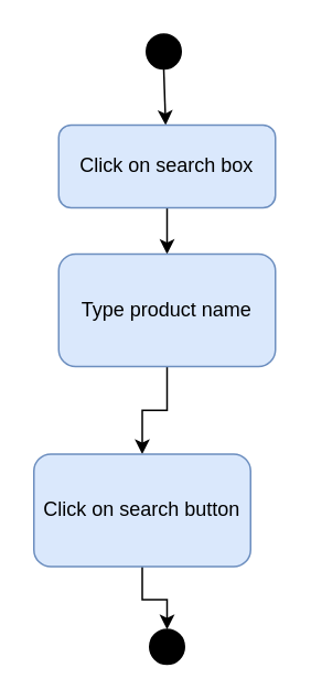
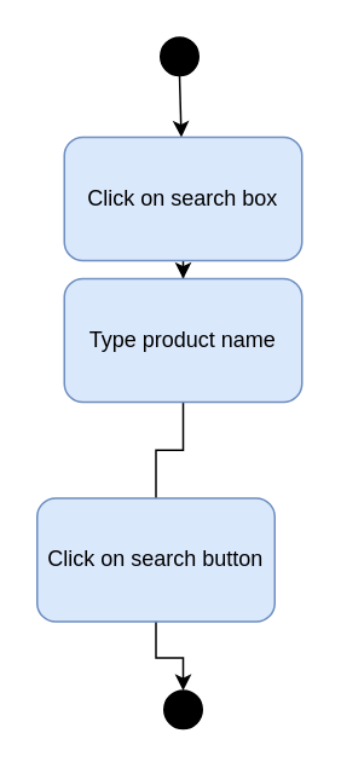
  <mxCell id="0" />
  <mxCell id="1" parent="0" />
  <mxCell id="2" value="" style="ellipse;whiteSpace=wrap;html=1;aspect=fixed;fillColor=#000000;" vertex="1" parent="1"><mxGeometry x="88" y="20" width="21" height="21" as="geometry" /></mxCell>
  <mxCell id="3" value="" style="endArrow=classic;html=1;exitX=0.5;exitY=1;exitDx=0;exitDy=0;" edge="1" parent="1" source="2" target="5"><mxGeometry width="50" height="50" relative="1" as="geometry"><mxPoint x="-189" y="226" as="sourcePoint" /><mxPoint x="99" y="127" as="targetPoint" /></mxGeometry></mxCell>
  <mxCell id="4" style="edgeStyle=orthogonalEdgeStyle;rounded=0;orthogonalLoop=1;jettySize=auto;html=1;" edge="1" parent="1" source="5" target="7"><mxGeometry relative="1" as="geometry" /></mxCell>
- <mxCell id="5" value="Click on search box" style="rounded=1;whiteSpace=wrap;html=1;fillColor=#dae8fc;strokeColor=#6c8ebf;" vertex="1" parent="1"><mxGeometry x="35" y="75" width="131" height="50" as="geometry" /></mxCell>
- <mxCell id="6" style="edgeStyle=orthogonalEdgeStyle;rounded=0;orthogonalLoop=1;jettySize=auto;html=1;" edge="1" parent="1" source="7" target="9"><mxGeometry relative="1" as="geometry" /></mxCell>
+ <mxCell id="5" value="Click on search box" style="rounded=1;whiteSpace=wrap;html=1;fillColor=#dae8fc;strokeColor=#6c8ebf;" vertex="1" parent="1"><mxGeometry x="35" y="75" width="131" height="68" as="geometry" /></mxCell>
+ <mxCell id="6" style="edgeStyle=orthogonalEdgeStyle;rounded=0;orthogonalLoop=1;jettySize=auto;html=1;endArrow=none;" edge="1" parent="1" source="7" target="9"><mxGeometry relative="1" as="geometry" /></mxCell>
  <mxCell id="7" value="Type product name" style="rounded=1;whiteSpace=wrap;html=1;fillColor=#dae8fc;strokeColor=#6c8ebf;" vertex="1" parent="1"><mxGeometry x="35" y="153" width="131" height="68" as="geometry" /></mxCell>
  <mxCell id="8" style="edgeStyle=orthogonalEdgeStyle;rounded=0;orthogonalLoop=1;jettySize=auto;html=1;entryX=0.5;entryY=0;entryDx=0;entryDy=0;" edge="1" parent="1" source="9" target="10"><mxGeometry relative="1" as="geometry" /></mxCell>
  <mxCell id="9" value="Click on search button" style="rounded=1;whiteSpace=wrap;html=1;fillColor=#dae8fc;strokeColor=#6c8ebf;" vertex="1" parent="1"><mxGeometry x="20" y="274" width="131" height="68" as="geometry" /></mxCell>
  <mxCell id="10" value="" style="ellipse;whiteSpace=wrap;html=1;aspect=fixed;fillColor=#000000;" vertex="1" parent="1"><mxGeometry x="90" y="380" width="21" height="21" as="geometry" /></mxCell>
